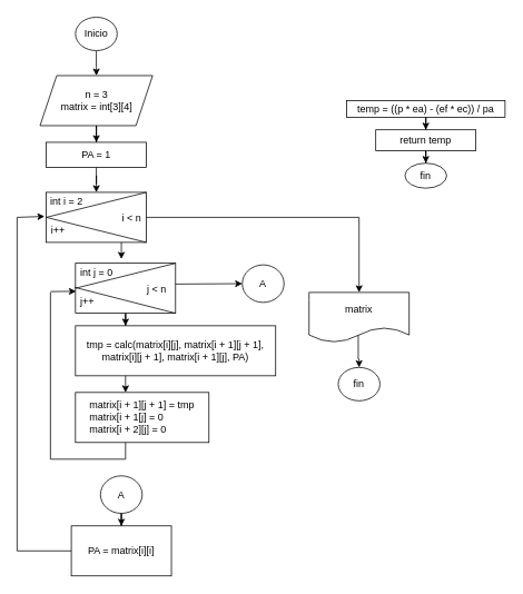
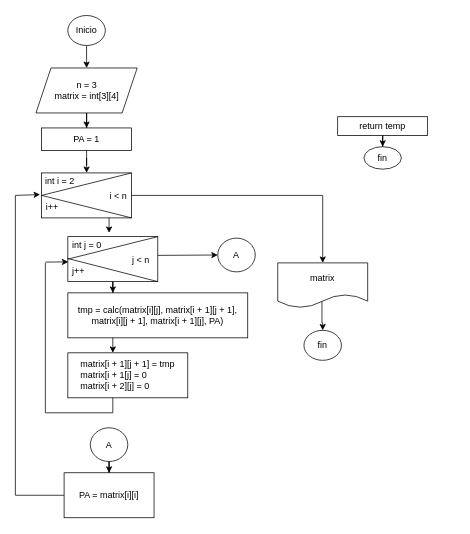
  <mxCell id="0" />
  <mxCell id="1" parent="0" />
  <mxCell id="2" value="" style="edgeStyle=orthogonalEdgeStyle;rounded=0;orthogonalLoop=1;jettySize=auto;html=1;" edge="1" parent="1" source="3"><mxGeometry relative="1" as="geometry"><mxPoint x="115" y="90" as="targetPoint" /></mxGeometry></mxCell>
  <mxCell id="3" value="Inicio" style="ellipse;whiteSpace=wrap;html=1;" vertex="1" parent="1"><mxGeometry x="90" y="20" width="50" height="40" as="geometry" /></mxCell>
  <mxCell id="4" value="" style="edgeStyle=orthogonalEdgeStyle;rounded=0;orthogonalLoop=1;jettySize=auto;html=1;" edge="1" parent="1" source="5" target="7"><mxGeometry relative="1" as="geometry" /></mxCell>
  <mxCell id="5" value="n = 3&lt;br&gt;matrix = int[3][4]" style="shape=parallelogram;perimeter=parallelogramPerimeter;whiteSpace=wrap;html=1;fixedSize=1;" vertex="1" parent="1"><mxGeometry x="47.5" y="90" width="135" height="60" as="geometry" /></mxCell>
  <mxCell id="6" value="" style="edgeStyle=orthogonalEdgeStyle;rounded=0;orthogonalLoop=1;jettySize=auto;html=1;" edge="1" parent="1" source="7" target="8"><mxGeometry relative="1" as="geometry" /></mxCell>
  <mxCell id="7" value="PA = 1" style="whiteSpace=wrap;html=1;" vertex="1" parent="1"><mxGeometry x="55" y="170" width="120" height="30" as="geometry" /></mxCell>
  <mxCell id="8" value="" style="whiteSpace=wrap;html=1;" vertex="1" parent="1"><mxGeometry x="55" y="230" width="120" height="60" as="geometry" /></mxCell>
  <mxCell id="9" value="" style="endArrow=none;html=1;rounded=0;entryX=1;entryY=0;entryDx=0;entryDy=0;exitX=0;exitY=0.5;exitDx=0;exitDy=0;" edge="1" parent="1" source="8" target="8"><mxGeometry width="50" height="50" relative="1" as="geometry"><mxPoint x="140" y="280" as="sourcePoint" /><mxPoint x="190" y="230" as="targetPoint" /></mxGeometry></mxCell>
  <mxCell id="10" value="" style="endArrow=none;html=1;rounded=0;exitX=0;exitY=0.5;exitDx=0;exitDy=0;entryX=1;entryY=1;entryDx=0;entryDy=0;" edge="1" parent="1" source="8" target="8"><mxGeometry width="50" height="50" relative="1" as="geometry"><mxPoint x="90" y="300" as="sourcePoint" /><mxPoint x="140" y="250" as="targetPoint" /></mxGeometry></mxCell>
- <mxCell id="11" value="" style="edgeStyle=orthogonalEdgeStyle;rounded=0;orthogonalLoop=1;jettySize=auto;html=1;" edge="1" parent="1" source="12" target="14"><mxGeometry relative="1" as="geometry" /></mxCell>
- <mxCell id="12" value="temp = ((p * ea) - (ef * ec)) / pa" style="whiteSpace=wrap;html=1;" vertex="1" parent="1"><mxGeometry x="415" y="120" width="190" height="20" as="geometry" /></mxCell>
  <mxCell id="13" value="" style="edgeStyle=orthogonalEdgeStyle;rounded=0;orthogonalLoop=1;jettySize=auto;html=1;" edge="1" parent="1" source="14" target="15"><mxGeometry relative="1" as="geometry" /></mxCell>
  <mxCell id="14" value="return temp" style="whiteSpace=wrap;html=1;" vertex="1" parent="1"><mxGeometry x="450" y="155" width="120" height="25" as="geometry" /></mxCell>
  <mxCell id="15" value="fin" style="ellipse;whiteSpace=wrap;html=1;" vertex="1" parent="1"><mxGeometry x="485" y="195" width="50" height="30" as="geometry" /></mxCell>
  <mxCell id="16" value="" style="endArrow=classic;html=1;rounded=0;exitX=0.75;exitY=1;exitDx=0;exitDy=0;" edge="1" parent="1" source="8"><mxGeometry width="50" height="50" relative="1" as="geometry"><mxPoint x="220" y="280" as="sourcePoint" /><mxPoint x="145" y="310" as="targetPoint" /></mxGeometry></mxCell>
  <mxCell id="17" value="" style="edgeStyle=orthogonalEdgeStyle;rounded=0;orthogonalLoop=1;jettySize=auto;html=1;entryX=0.25;entryY=0;entryDx=0;entryDy=0;" edge="1" parent="1" source="18" target="27"><mxGeometry relative="1" as="geometry" /></mxCell>
  <mxCell id="18" value="" style="whiteSpace=wrap;html=1;" vertex="1" parent="1"><mxGeometry x="90" y="315" width="120" height="60" as="geometry" /></mxCell>
  <mxCell id="19" value="" style="endArrow=none;html=1;rounded=0;entryX=1;entryY=0;entryDx=0;entryDy=0;exitX=0;exitY=0.5;exitDx=0;exitDy=0;" edge="1" parent="1" source="18" target="18"><mxGeometry width="50" height="50" relative="1" as="geometry"><mxPoint x="175" y="365" as="sourcePoint" /><mxPoint x="225" y="315" as="targetPoint" /></mxGeometry></mxCell>
  <mxCell id="20" value="" style="endArrow=none;html=1;rounded=0;exitX=-0.01;exitY=-0.033;exitDx=0;exitDy=0;entryX=1;entryY=1;entryDx=0;entryDy=0;startArrow=none;exitPerimeter=0;" edge="1" parent="1" source="26" target="18"><mxGeometry width="50" height="50" relative="1" as="geometry"><mxPoint x="125" y="385" as="sourcePoint" /><mxPoint x="175" y="335" as="targetPoint" /></mxGeometry></mxCell>
  <mxCell id="21" value="int i = 2" style="text;strokeColor=none;fillColor=none;align=left;verticalAlign=middle;spacingLeft=4;spacingRight=4;overflow=hidden;points=[[0,0.5],[1,0.5]];portConstraint=eastwest;rotatable=0;" vertex="1" parent="1"><mxGeometry x="54" y="225" width="56" height="30" as="geometry" /></mxCell>
  <mxCell id="22" value="i &lt; n" style="text;strokeColor=none;fillColor=none;align=left;verticalAlign=middle;spacingLeft=4;spacingRight=4;overflow=hidden;points=[[0,0.5],[1,0.5]];portConstraint=eastwest;rotatable=0;" vertex="1" parent="1"><mxGeometry x="140" y="245" width="35" height="30" as="geometry" /></mxCell>
  <mxCell id="23" value="i++" style="text;strokeColor=none;fillColor=none;align=left;verticalAlign=middle;spacingLeft=4;spacingRight=4;overflow=hidden;points=[[0,0.5],[1,0.5]];portConstraint=eastwest;rotatable=0;" vertex="1" parent="1"><mxGeometry x="55" y="260" width="35" height="30" as="geometry" /></mxCell>
  <mxCell id="24" value="int j = 0" style="text;strokeColor=none;fillColor=none;align=left;verticalAlign=middle;spacingLeft=4;spacingRight=4;overflow=hidden;points=[[0,0.5],[1,0.5]];portConstraint=eastwest;rotatable=0;" vertex="1" parent="1"><mxGeometry x="90" y="310" width="56" height="30" as="geometry" /></mxCell>
  <mxCell id="25" value="j &lt; n" style="text;strokeColor=none;fillColor=none;align=left;verticalAlign=middle;spacingLeft=4;spacingRight=4;overflow=hidden;points=[[0,0.5],[1,0.5]];portConstraint=eastwest;rotatable=0;" vertex="1" parent="1"><mxGeometry x="170" y="330" width="35" height="30" as="geometry" /></mxCell>
  <mxCell id="26" value="j++" style="text;strokeColor=none;fillColor=none;align=left;verticalAlign=middle;spacingLeft=4;spacingRight=4;overflow=hidden;points=[[0,0.5],[1,0.5]];portConstraint=eastwest;rotatable=0;" vertex="1" parent="1"><mxGeometry x="90" y="345" width="56" height="30" as="geometry" /></mxCell>
  <mxCell id="27" value="tmp = calc(matrix[i][j], matrix[i + 1][j + 1], matrix[i][j + 1], matrix[i + 1][j], PA)" style="whiteSpace=wrap;html=1;" vertex="1" parent="1"><mxGeometry x="90" y="390" width="240" height="60" as="geometry" /></mxCell>
  <mxCell id="28" value="" style="endArrow=classic;html=1;rounded=0;exitX=0.25;exitY=1;exitDx=0;exitDy=0;" edge="1" parent="1" source="27"><mxGeometry width="50" height="50" relative="1" as="geometry"><mxPoint x="140" y="500" as="sourcePoint" /><mxPoint x="150" y="470" as="targetPoint" /></mxGeometry></mxCell>
  <mxCell id="29" value="&lt;div style=&quot;text-align: left;&quot;&gt;&lt;span style=&quot;background-color: initial;&quot;&gt;matrix[i + 1][j + 1] = tmp&lt;/span&gt;&lt;/div&gt;&lt;div style=&quot;text-align: left;&quot;&gt;&lt;span style=&quot;background-color: initial;&quot;&gt;matrix[i + 1[j] = 0&lt;/span&gt;&lt;/div&gt;&lt;div style=&quot;text-align: left;&quot;&gt;&lt;span style=&quot;background-color: initial;&quot;&gt;matrix[i + 2][j] = 0&lt;/span&gt;&lt;/div&gt;" style="rounded=0;whiteSpace=wrap;html=1;" vertex="1" parent="1"><mxGeometry x="90" y="470" width="160" height="60" as="geometry" /></mxCell>
  <mxCell id="30" value="" style="endArrow=none;html=1;rounded=0;" edge="1" parent="1"><mxGeometry width="50" height="50" relative="1" as="geometry"><mxPoint x="150" y="550" as="sourcePoint" /><mxPoint x="150" y="530" as="targetPoint" /></mxGeometry></mxCell>
  <mxCell id="31" value="" style="endArrow=none;html=1;rounded=0;" edge="1" parent="1"><mxGeometry width="50" height="50" relative="1" as="geometry"><mxPoint x="60" y="550" as="sourcePoint" /><mxPoint x="150" y="550" as="targetPoint" /></mxGeometry></mxCell>
  <mxCell id="32" value="" style="endArrow=none;html=1;rounded=0;" edge="1" parent="1"><mxGeometry width="50" height="50" relative="1" as="geometry"><mxPoint x="60" y="550" as="sourcePoint" /><mxPoint x="60" y="350" as="targetPoint" /></mxGeometry></mxCell>
  <mxCell id="33" value="" style="endArrow=classic;html=1;rounded=0;entryX=0.012;entryY=1.089;entryDx=0;entryDy=0;entryPerimeter=0;" edge="1" parent="1"><mxGeometry width="50" height="50" relative="1" as="geometry"><mxPoint x="60" y="349" as="sourcePoint" /><mxPoint x="90.672" y="348.67" as="targetPoint" /></mxGeometry></mxCell>
  <mxCell id="34" value="A" style="ellipse;whiteSpace=wrap;html=1;" vertex="1" parent="1"><mxGeometry x="290" y="317" width="50" height="45" as="geometry" /></mxCell>
  <mxCell id="35" value="" style="endArrow=classic;html=1;rounded=0;entryX=0;entryY=0.5;entryDx=0;entryDy=0;" edge="1" parent="1" target="34"><mxGeometry width="50" height="50" relative="1" as="geometry"><mxPoint x="210" y="340" as="sourcePoint" /><mxPoint x="260" y="300" as="targetPoint" /></mxGeometry></mxCell>
  <mxCell id="36" value="" style="edgeStyle=orthogonalEdgeStyle;rounded=0;orthogonalLoop=1;jettySize=auto;html=1;" edge="1" parent="1" source="37" target="38"><mxGeometry relative="1" as="geometry" /></mxCell>
  <mxCell id="37" value="A" style="ellipse;whiteSpace=wrap;html=1;" vertex="1" parent="1"><mxGeometry x="120" y="570" width="50" height="45" as="geometry" /></mxCell>
  <mxCell id="38" value="PA = matrix[i][i]" style="whiteSpace=wrap;html=1;" vertex="1" parent="1"><mxGeometry x="85" y="630" width="120" height="60" as="geometry" /></mxCell>
  <mxCell id="39" value="" style="endArrow=none;html=1;rounded=0;entryX=0;entryY=0.5;entryDx=0;entryDy=0;" edge="1" parent="1" target="38"><mxGeometry width="50" height="50" relative="1" as="geometry"><mxPoint x="20" y="660" as="sourcePoint" /><mxPoint x="80" y="660" as="targetPoint" /></mxGeometry></mxCell>
  <mxCell id="40" value="" style="endArrow=none;html=1;rounded=0;" edge="1" parent="1"><mxGeometry width="50" height="50" relative="1" as="geometry"><mxPoint x="20" y="660" as="sourcePoint" /><mxPoint x="20" y="260" as="targetPoint" /></mxGeometry></mxCell>
  <mxCell id="41" value="" style="endArrow=classic;html=1;rounded=0;entryX=-0.019;entryY=1.129;entryDx=0;entryDy=0;entryPerimeter=0;" edge="1" parent="1" target="21"><mxGeometry width="50" height="50" relative="1" as="geometry"><mxPoint x="20" y="260" as="sourcePoint" /><mxPoint x="70" y="230" as="targetPoint" /></mxGeometry></mxCell>
  <mxCell id="42" value="" style="endArrow=none;html=1;rounded=0;exitX=1;exitY=0.5;exitDx=0;exitDy=0;" edge="1" parent="1" source="22"><mxGeometry width="50" height="50" relative="1" as="geometry"><mxPoint x="210" y="270" as="sourcePoint" /><mxPoint x="430" y="260" as="targetPoint" /></mxGeometry></mxCell>
  <mxCell id="43" value="" style="endArrow=classic;html=1;rounded=0;" edge="1" parent="1"><mxGeometry width="50" height="50" relative="1" as="geometry"><mxPoint x="430" y="260" as="sourcePoint" /><mxPoint x="430" y="350" as="targetPoint" /></mxGeometry></mxCell>
  <mxCell id="44" value="" style="edgeStyle=orthogonalEdgeStyle;rounded=0;orthogonalLoop=1;jettySize=auto;html=1;exitX=0.492;exitY=0.846;exitDx=0;exitDy=0;exitPerimeter=0;" edge="1" parent="1" source="45" target="46"><mxGeometry relative="1" as="geometry" /></mxCell>
  <mxCell id="45" value="matrix" style="shape=document;whiteSpace=wrap;html=1;boundedLbl=1;" vertex="1" parent="1"><mxGeometry x="370" y="350" width="120" height="60" as="geometry" /></mxCell>
  <mxCell id="46" value="fin" style="ellipse;whiteSpace=wrap;html=1;" vertex="1" parent="1"><mxGeometry x="405" y="440" width="50" height="40" as="geometry" /></mxCell>
